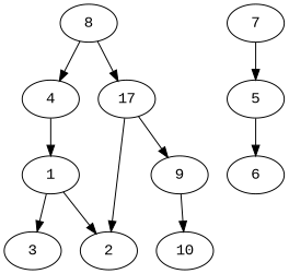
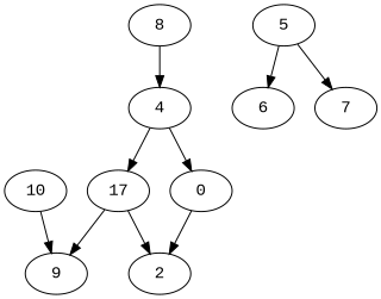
  digraph {
    fontname="Liberation Mono"
    node [fontname="Liberation Mono"]
    edge [fontname="Liberation Mono"]
-   1
+   1 [label=0]
    2
-   3
    4
    5
    6
    7
    8
    n9 [label=17]
    9
    10
    1 -> 2
-   1 -> 3
    4 -> 1
    5 -> 6
-   7 -> 5
+   5 -> 7
    8 -> 4
-   8 -> n9
+   4 -> n9
    n9 -> 2
    n9 -> 9
-   9 -> 10
+   10 -> 9
  }
